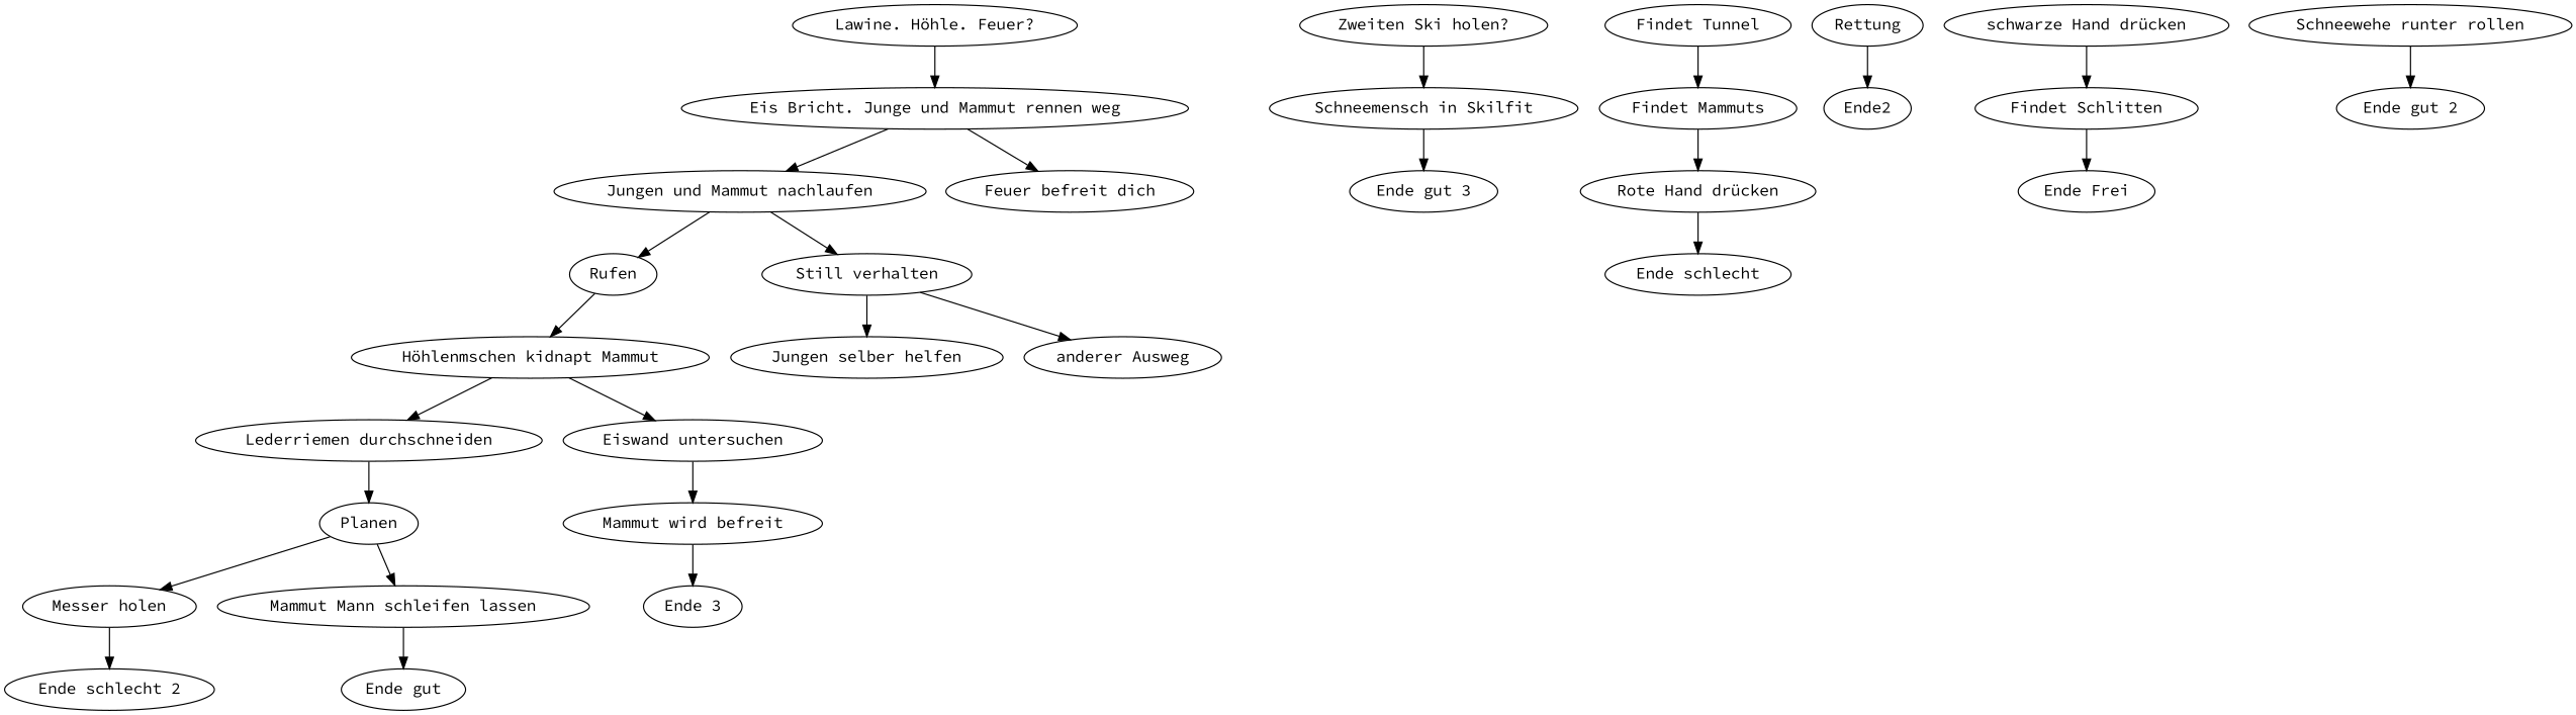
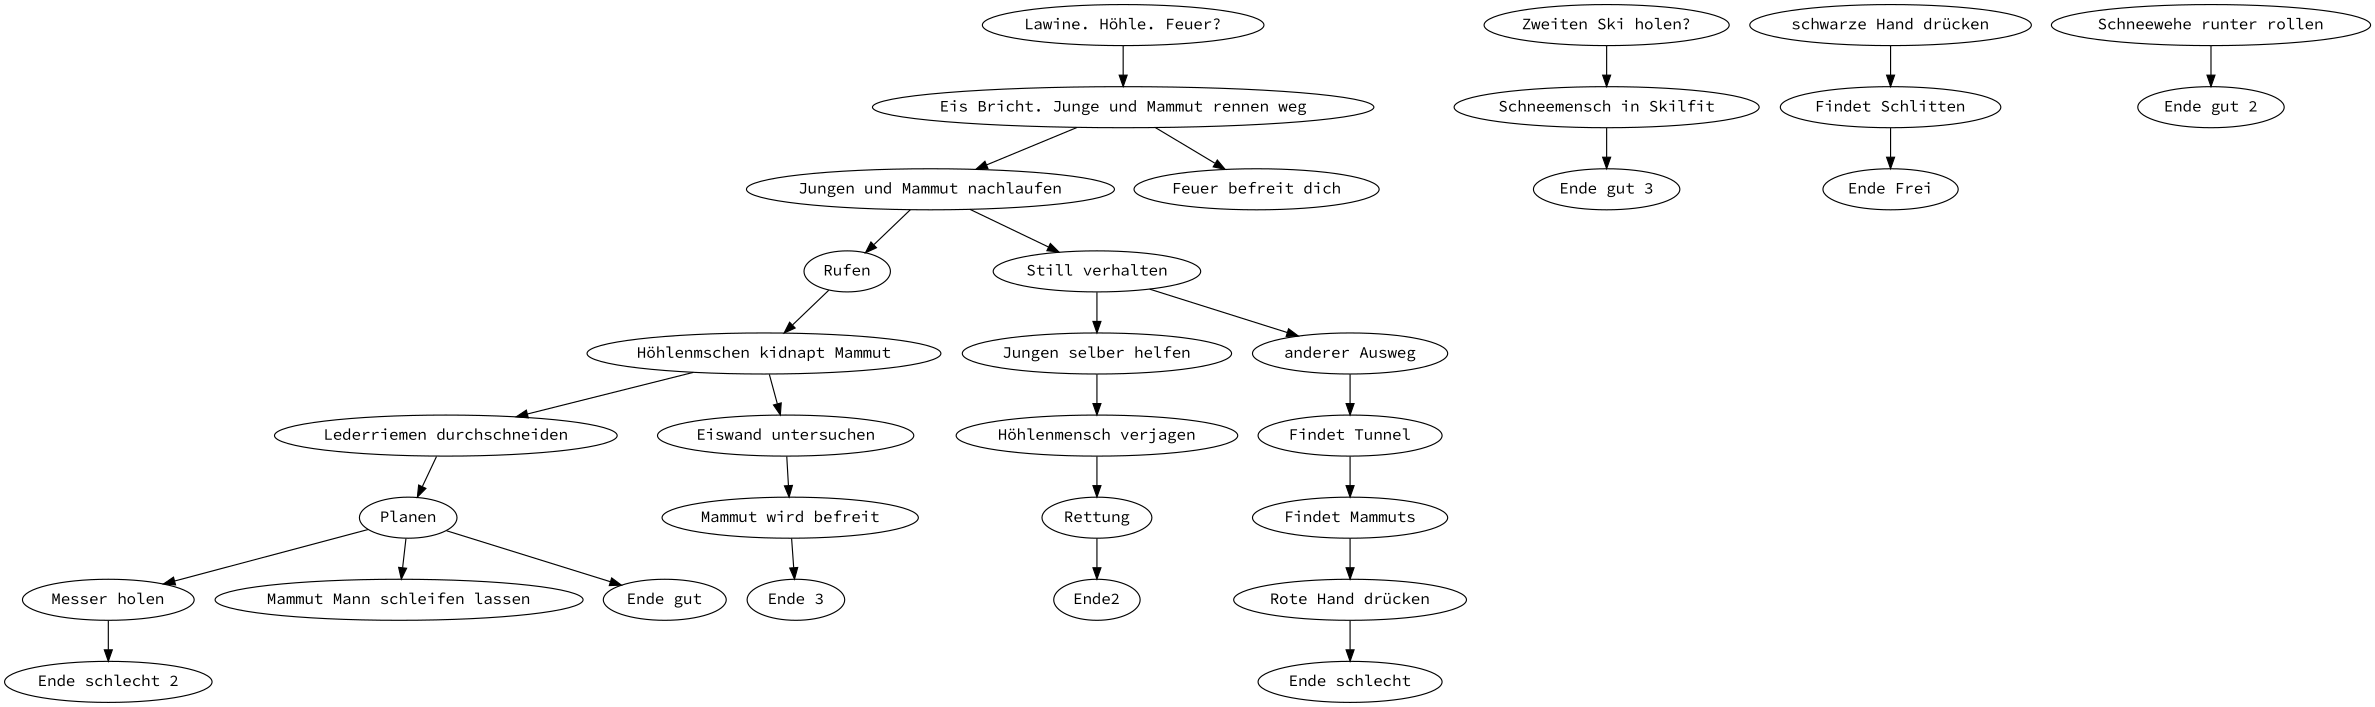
  digraph {
    fontname="Source Code Pro"
    node [fontname="Source Code Pro"]
    edge [fontname="Source Code Pro"]
    "Lawine. Höhle. Feuer?"
    "Eis Bricht. Junge und Mammut rennen weg"
    "Jungen und Mammut nachlaufen"
    "Feuer befreit dich"
    Rufen
    "Still verhalten"
    "Höhlenmschen kidnapt Mammut"
    "Jungen selber helfen"
    "anderer Ausweg"
    "Zweiten Ski holen?"
    "Schneemensch in Skilfit"
    "Lederriemen durchschneiden"
    "Eiswand untersuchen"
+   "Höhlenmensch verjagen"
    "Findet Tunnel"
    Planen
    "Mammut wird befreit"
    "Messer holen"
    "Mammut Mann schleifen lassen"
    "Ende 3"
    Rettung
    "Findet Mammuts"
    "Ende schlecht 2"
    "Ende gut"
    Ende2
    "Rote Hand drücken"
    "Ende schlecht"
    "schwarze Hand drücken"
    "Findet Schlitten"
    "Ende Frei"
    "Ende gut 3"
    "Schneewehe runter rollen"
    "Ende gut 2"
    "Lawine. Höhle. Feuer?" -> "Eis Bricht. Junge und Mammut rennen weg"
    "Eis Bricht. Junge und Mammut rennen weg" -> "Jungen und Mammut nachlaufen"
    "Eis Bricht. Junge und Mammut rennen weg" -> "Feuer befreit dich"
    "Jungen und Mammut nachlaufen" -> Rufen
    "Jungen und Mammut nachlaufen" -> "Still verhalten"
    Rufen -> "Höhlenmschen kidnapt Mammut"
    "Still verhalten" -> "Jungen selber helfen"
    "Still verhalten" -> "anderer Ausweg"
    "Höhlenmschen kidnapt Mammut" -> "Lederriemen durchschneiden"
    "Höhlenmschen kidnapt Mammut" -> "Eiswand untersuchen"
+   "Jungen selber helfen" -> "Höhlenmensch verjagen"
+   "anderer Ausweg" -> "Findet Tunnel"
    "Zweiten Ski holen?" -> "Schneemensch in Skilfit"
    "Schneemensch in Skilfit" -> "Ende gut 3"
    "Lederriemen durchschneiden" -> Planen
    "Eiswand untersuchen" -> "Mammut wird befreit"
+   "Höhlenmensch verjagen" -> Rettung
    "Findet Tunnel" -> "Findet Mammuts"
    Planen -> "Messer holen"
    Planen -> "Mammut Mann schleifen lassen"
    "Mammut wird befreit" -> "Ende 3"
    "Messer holen" -> "Ende schlecht 2"
-   "Mammut Mann schleifen lassen" -> "Ende gut"
+   Planen -> "Ende gut"
    Rettung -> Ende2
    "Findet Mammuts" -> "Rote Hand drücken"
    "Rote Hand drücken" -> "Ende schlecht"
    "schwarze Hand drücken" -> "Findet Schlitten"
    "Findet Schlitten" -> "Ende Frei"
    "Schneewehe runter rollen" -> "Ende gut 2"
  }
